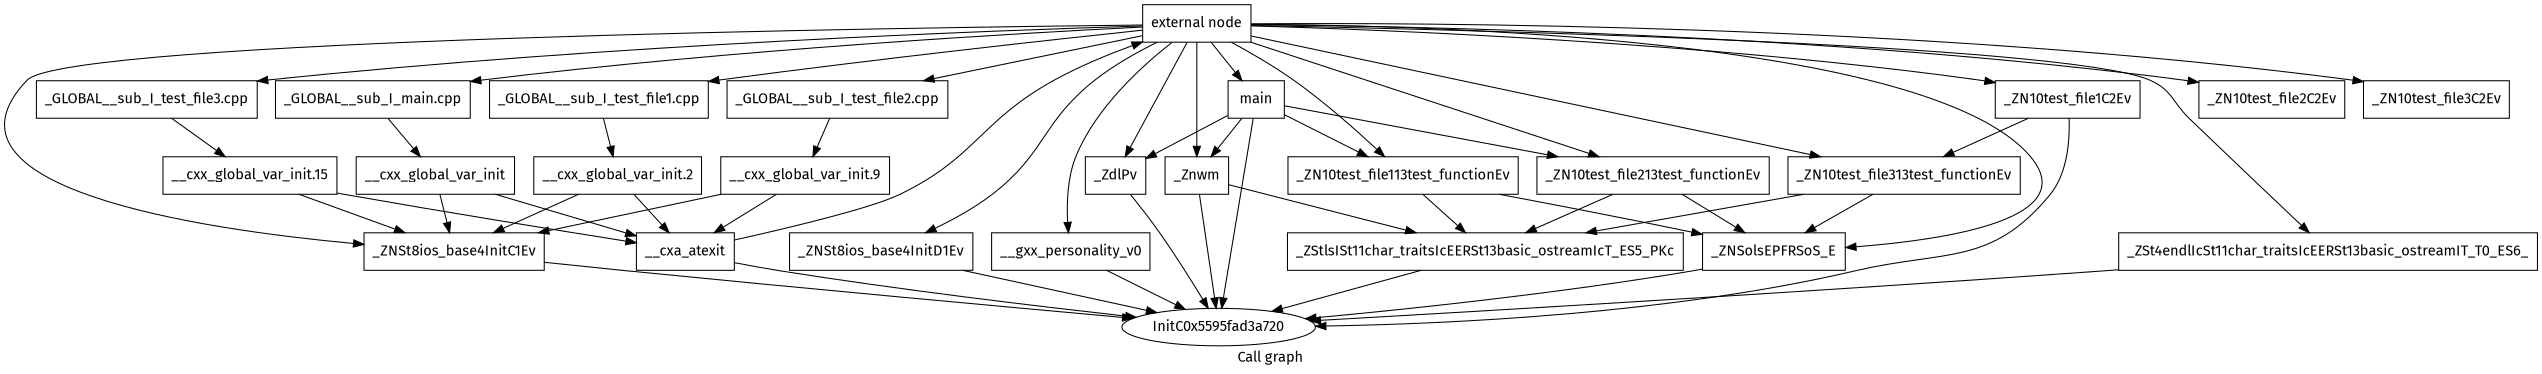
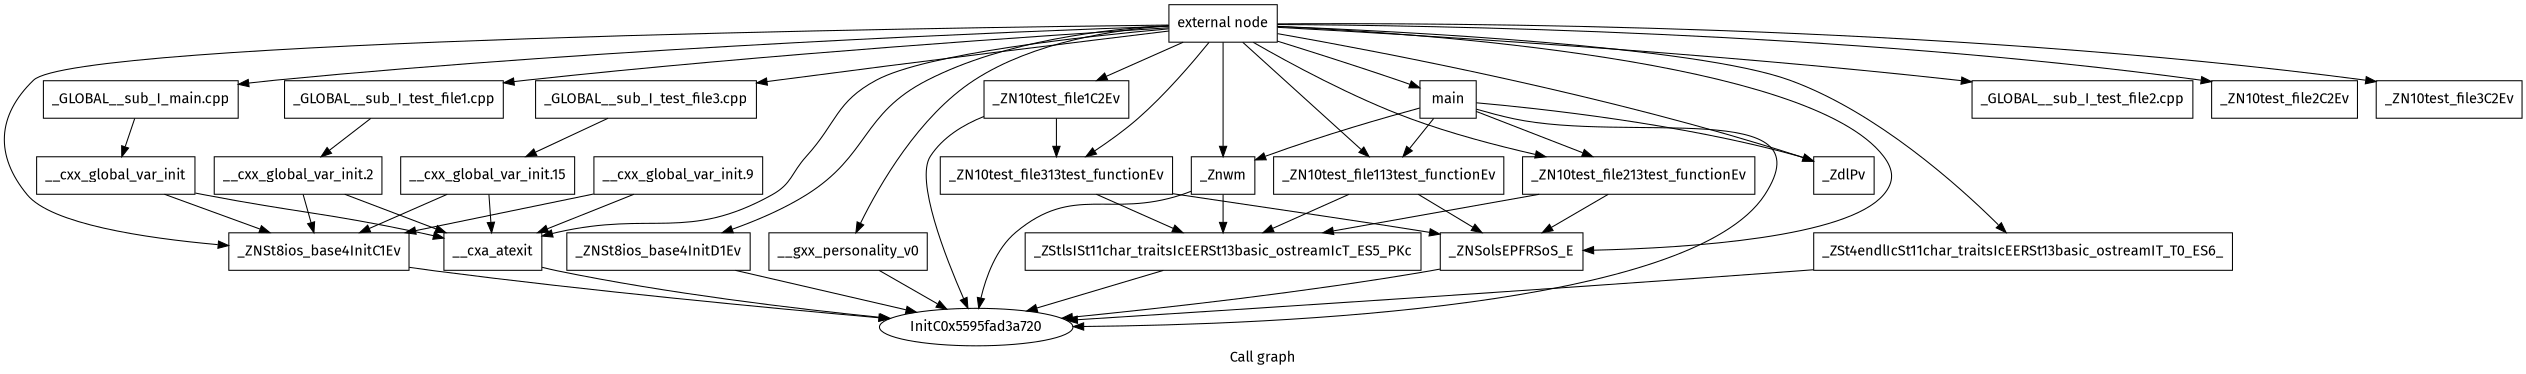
  digraph {
    fontname="Fira Sans"
    label="Call graph"
    node [fontname="Fira Sans" shape=record]
    edge [fontname="Fira Sans"]
    n1 [label="{external node}"]
    n2 [label="{_GLOBAL__sub_I_main.cpp}"]
    n3 [label="{_ZNSt8ios_base4InitC1Ev}"]
    n4 [label="{_ZNSt8ios_base4InitD1Ev}"]
    n5 [label="{__cxa_atexit}"]
    n6 [label="{main}"]
    n7 [label="{__gxx_personality_v0}"]
    n8 [label="{_Znwm}"]
    n9 [label="{_ZdlPv}"]
    n10 [label="{_GLOBAL__sub_I_test_file1.cpp}"]
    n11 [label="{_ZN10test_file1C2Ev}"]
    n12 [label="{_ZN10test_file113test_functionEv}"]
    n13 [label="{_ZSt4endlIcSt11char_traitsIcEERSt13basic_ostreamIT_T0_ES6_}"]
    n14 [label="{_ZNSolsEPFRSoS_E}"]
    n15 [label="{_GLOBAL__sub_I_test_file2.cpp}"]
    n16 [label="{_ZN10test_file2C2Ev}"]
    n17 [label="{_ZN10test_file213test_functionEv}"]
    n18 [label="{_GLOBAL__sub_I_test_file3.cpp}"]
    n19 [label="{_ZN10test_file3C2Ev}"]
    n20 [label="{_ZN10test_file313test_functionEv}"]
    n21 [label="{__cxx_global_var_init}"]
    n22 [label=InitC0x5595fad3a720 shape=""]
    n23 [label="{_ZStlsISt11char_traitsIcEERSt13basic_ostreamIcT_ES5_PKc}"]
    n24 [label="{__cxx_global_var_init.2}"]
    n25 [label="{__cxx_global_var_init.9}"]
    n26 [label="{__cxx_global_var_init.15}"]
    n1 -> n2
    n1 -> n3
    n1 -> n4
-   n5 -> n1
+   n1 -> n5
    n1 -> n6
    n1 -> n7
    n1 -> n8
    n1 -> n9
    n1 -> n10
    n1 -> n11
    n1 -> n12
    n1 -> n13
    n1 -> n14
    n1 -> n15
    n1 -> n16
    n1 -> n17
    n1 -> n18
    n1 -> n19
    n1 -> n20
    n2 -> n21
    n3 -> n22
    n4 -> n22
    n5 -> n22
    n6 -> n8
    n6 -> n9
    n6 -> n12
    n6 -> n17
    n6 -> n22
    n7 -> n22
    n8 -> n22
    n8 -> n23
-   n9 -> n22
    n10 -> n24
    n11 -> n20
    n11 -> n22
    n12 -> n14
    n12 -> n23
    n13 -> n22
    n14 -> n22
-   n15 -> n25
    n17 -> n14
    n17 -> n23
    n18 -> n26
    n20 -> n14
    n20 -> n23
    n21 -> n3
    n21 -> n5
    n23 -> n22
    n24 -> n3
    n24 -> n5
    n25 -> n3
    n25 -> n5
    n26 -> n3
    n26 -> n5
  }
